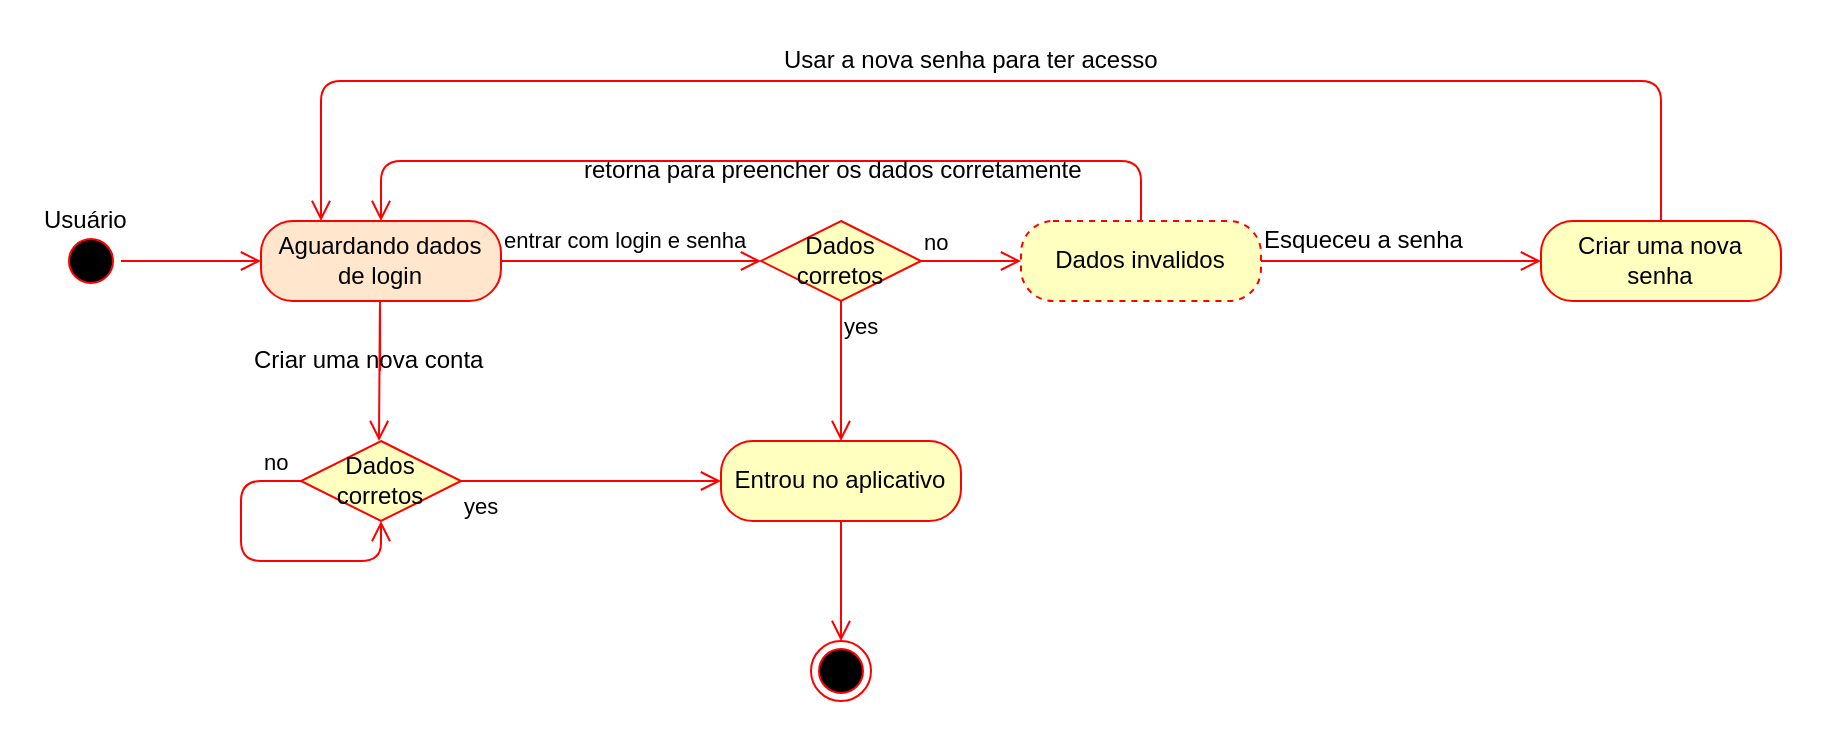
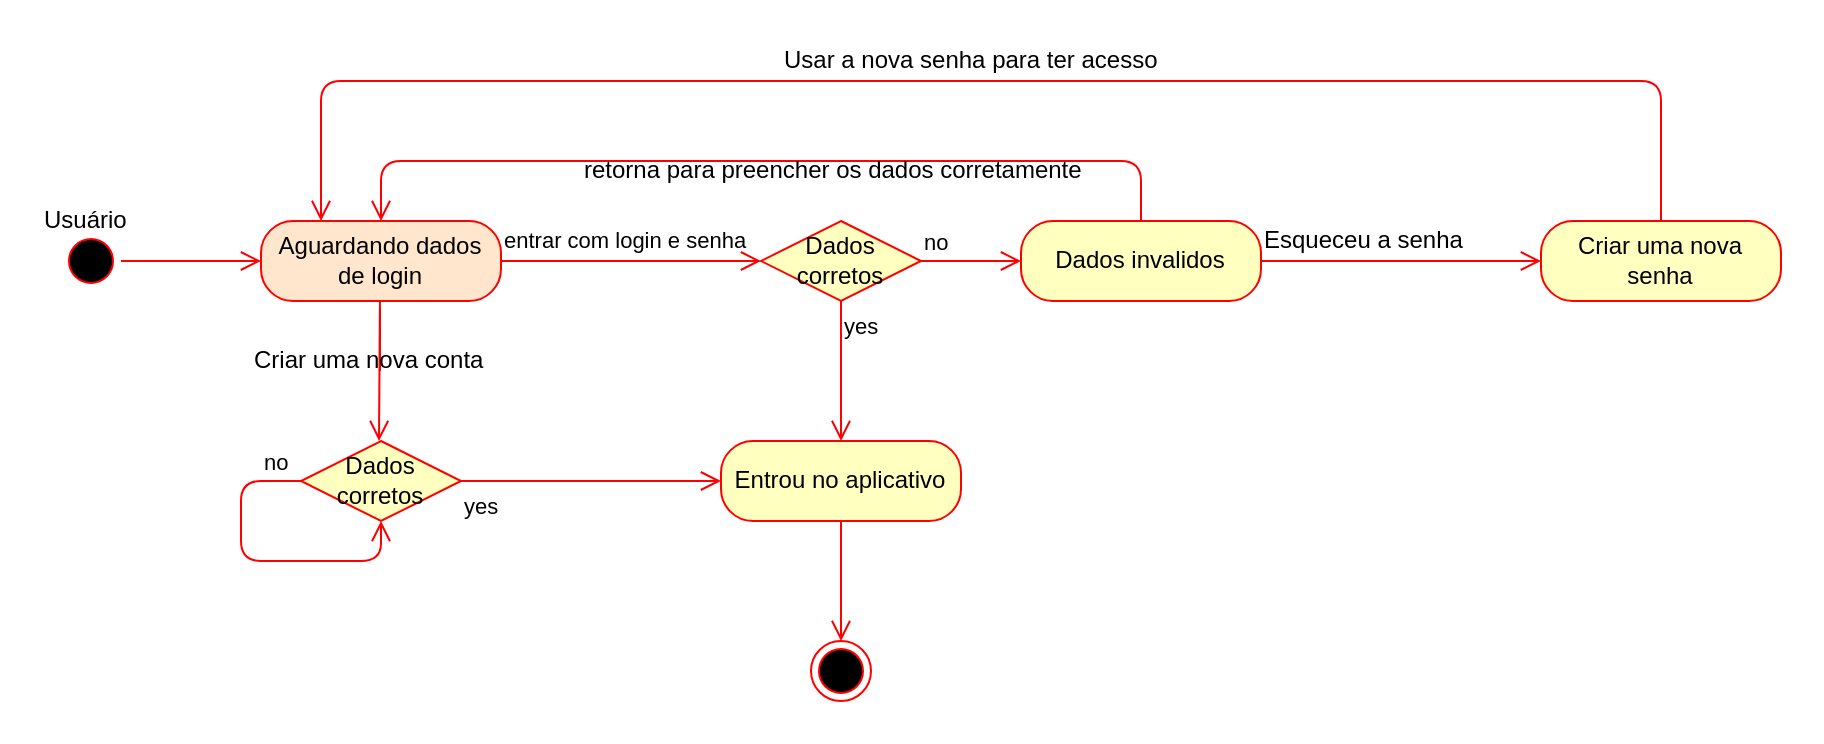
  <mxCell id="0" />
  <mxCell id="1" parent="0" />
  <mxCell id="2" value="" style="ellipse;html=1;shape=startState;fillColor=#000000;strokeColor=#ff0000;" vertex="1" parent="1"><mxGeometry x="30" y="115" width="30" height="30" as="geometry" /></mxCell>
  <mxCell id="3" value="" style="edgeStyle=orthogonalEdgeStyle;html=1;verticalAlign=bottom;endArrow=open;endSize=8;strokeColor=#ff0000;entryX=0;entryY=0.5;entryDx=0;entryDy=0;" edge="1" parent="1" source="2" target="4"><mxGeometry relative="1" as="geometry"><mxPoint x="125" y="130" as="targetPoint" /></mxGeometry></mxCell>
  <mxCell id="4" value="Aguardando dados de login" style="rounded=1;whiteSpace=wrap;html=1;arcSize=40;fontColor=#000000;fillColor=#ffe6cc;strokeColor=#ff0000;" vertex="1" parent="1"><mxGeometry x="130" y="110" width="120" height="40" as="geometry" /></mxCell>
  <mxCell id="5" value="" style="edgeStyle=orthogonalEdgeStyle;html=1;verticalAlign=bottom;endArrow=open;endSize=8;strokeColor=#ff0000;entryX=0;entryY=0.5;entryDx=0;entryDy=0;" edge="1" parent="1" source="4" target="6"><mxGeometry relative="1" as="geometry"><mxPoint x="370" y="130" as="targetPoint" /></mxGeometry></mxCell>
  <mxCell id="6" value="Dados corretos" style="rhombus;whiteSpace=wrap;html=1;fillColor=#ffffc0;strokeColor=#ff0000;" vertex="1" parent="1"><mxGeometry x="380" y="110" width="80" height="40" as="geometry" /></mxCell>
  <mxCell id="7" value="no" style="edgeStyle=orthogonalEdgeStyle;html=1;align=left;verticalAlign=bottom;endArrow=open;endSize=8;strokeColor=#ff0000;entryX=0;entryY=0.5;entryDx=0;entryDy=0;" edge="1" parent="1" source="6" target="9"><mxGeometry x="-1" relative="1" as="geometry"><mxPoint x="550" y="130" as="targetPoint" /></mxGeometry></mxCell>
  <mxCell id="8" value="yes" style="edgeStyle=orthogonalEdgeStyle;html=1;align=left;verticalAlign=top;endArrow=open;endSize=8;strokeColor=#ff0000;entryX=0.5;entryY=0;entryDx=0;entryDy=0;" edge="1" parent="1" source="6" target="12"><mxGeometry x="-1" relative="1" as="geometry"><mxPoint x="410" y="220" as="targetPoint" /><Array as="points"><mxPoint x="420" y="210" /><mxPoint x="420" y="210" /></Array></mxGeometry></mxCell>
- <mxCell id="9" value="Dados invalidos" style="rounded=1;whiteSpace=wrap;html=1;arcSize=40;fontColor=#000000;fillColor=#ffffc0;strokeColor=#ff0000;dashed=1;" vertex="1" parent="1"><mxGeometry x="510" y="110" width="120" height="40" as="geometry" /></mxCell>
+ <mxCell id="9" value="Dados invalidos" style="rounded=1;whiteSpace=wrap;html=1;arcSize=40;fontColor=#000000;fillColor=#ffffc0;strokeColor=#ff0000;" vertex="1" parent="1"><mxGeometry x="510" y="110" width="120" height="40" as="geometry" /></mxCell>
  <mxCell id="10" value="" style="edgeStyle=orthogonalEdgeStyle;html=1;verticalAlign=bottom;endArrow=open;endSize=8;strokeColor=#ff0000;entryX=0.5;entryY=0;entryDx=0;entryDy=0;exitX=0.5;exitY=0;exitDx=0;exitDy=0;" edge="1" parent="1" source="9" target="4"><mxGeometry relative="1" as="geometry"><mxPoint x="179" y="80" as="targetPoint" /><Array as="points"><mxPoint x="570" y="80" /><mxPoint x="190" y="80" /></Array></mxGeometry></mxCell>
  <mxCell id="11" value="retorna para preencher os dados corretamente" style="text;html=1;resizable=0;points=[];autosize=1;align=left;verticalAlign=top;spacingTop=-4;" vertex="1" parent="1"><mxGeometry x="290" y="75" width="260" height="20" as="geometry" /></mxCell>
  <mxCell id="12" value="Entrou no aplicativo" style="rounded=1;whiteSpace=wrap;html=1;arcSize=40;fontColor=#000000;fillColor=#ffffc0;strokeColor=#ff0000;" vertex="1" parent="1"><mxGeometry x="360" y="220" width="120" height="40" as="geometry" /></mxCell>
  <mxCell id="13" value="" style="edgeStyle=orthogonalEdgeStyle;html=1;verticalAlign=bottom;endArrow=open;endSize=8;strokeColor=#ff0000;entryX=0.5;entryY=0;entryDx=0;entryDy=0;" edge="1" parent="1" source="12" target="14"><mxGeometry relative="1" as="geometry"><mxPoint x="420" y="300" as="targetPoint" /></mxGeometry></mxCell>
  <mxCell id="14" value="" style="ellipse;html=1;shape=endState;fillColor=#000000;strokeColor=#ff0000;" vertex="1" parent="1"><mxGeometry x="405" y="320" width="30" height="30" as="geometry" /></mxCell>
  <mxCell id="15" value="" style="edgeStyle=orthogonalEdgeStyle;html=1;verticalAlign=bottom;endArrow=open;endSize=8;strokeColor=#ff0000;" edge="1" parent="1"><mxGeometry relative="1" as="geometry"><mxPoint x="189" y="220" as="targetPoint" /><mxPoint x="189.5" y="185" as="sourcePoint" /><Array as="points"><mxPoint x="189.5" y="145" /><mxPoint x="189.5" y="145" /></Array></mxGeometry></mxCell>
  <mxCell id="16" value="" style="edgeStyle=orthogonalEdgeStyle;html=1;verticalAlign=bottom;endArrow=open;endSize=8;strokeColor=#ff0000;exitX=1;exitY=0.5;exitDx=0;exitDy=0;" edge="1" parent="1" source="9"><mxGeometry relative="1" as="geometry"><mxPoint x="770" y="130" as="targetPoint" /><mxPoint x="714.833" y="130.333" as="sourcePoint" /><Array as="points"><mxPoint x="700" y="130" /><mxPoint x="700" y="130" /></Array></mxGeometry></mxCell>
  <mxCell id="17" value="Criar uma nova conta" style="text;html=1;resizable=0;points=[];autosize=1;align=left;verticalAlign=top;spacingTop=-4;" vertex="1" parent="1"><mxGeometry x="125" y="170" width="130" height="20" as="geometry" /></mxCell>
  <mxCell id="18" value="&lt;font style=&quot;font-size: 11px&quot;&gt;entrar com login e senha&lt;/font&gt;" style="text;html=1;resizable=0;points=[];autosize=1;align=left;verticalAlign=top;spacingTop=-4;" vertex="1" parent="1"><mxGeometry x="250" y="110" width="140" height="20" as="geometry" /></mxCell>
  <mxCell id="19" value="Dados corretos" style="rhombus;whiteSpace=wrap;html=1;fillColor=#ffffc0;strokeColor=#ff0000;" vertex="1" parent="1"><mxGeometry x="150" y="220" width="80" height="40" as="geometry" /></mxCell>
  <mxCell id="20" value="no" style="edgeStyle=orthogonalEdgeStyle;html=1;align=left;verticalAlign=bottom;endArrow=open;endSize=8;strokeColor=#ff0000;entryX=0.5;entryY=1;entryDx=0;entryDy=0;" edge="1" parent="1" source="19" target="19"><mxGeometry x="-0.75" relative="1" as="geometry"><mxPoint x="190" y="290" as="targetPoint" /><Array as="points"><mxPoint x="120" y="240" /><mxPoint x="120" y="280" /><mxPoint x="190" y="280" /></Array><mxPoint as="offset" /></mxGeometry></mxCell>
  <mxCell id="21" value="yes" style="edgeStyle=orthogonalEdgeStyle;html=1;align=left;verticalAlign=top;endArrow=open;endSize=8;strokeColor=#ff0000;entryX=0;entryY=0.5;entryDx=0;entryDy=0;" edge="1" parent="1" source="19" target="12"><mxGeometry x="-1" relative="1" as="geometry"><mxPoint x="190" y="320" as="targetPoint" /></mxGeometry></mxCell>
  <mxCell id="22" value="Esqueceu a senha" style="text;html=1;resizable=0;points=[];autosize=1;align=left;verticalAlign=top;spacingTop=-4;" vertex="1" parent="1"><mxGeometry x="630" y="110" width="110" height="20" as="geometry" /></mxCell>
  <mxCell id="23" value="Criar uma nova senha" style="rounded=1;whiteSpace=wrap;html=1;arcSize=40;fontColor=#000000;fillColor=#ffffc0;strokeColor=#ff0000;" vertex="1" parent="1"><mxGeometry x="770" y="110" width="120" height="40" as="geometry" /></mxCell>
  <mxCell id="24" value="" style="edgeStyle=orthogonalEdgeStyle;html=1;verticalAlign=bottom;endArrow=open;endSize=8;strokeColor=#ff0000;entryX=0.25;entryY=0;entryDx=0;entryDy=0;" edge="1" parent="1" source="23" target="4"><mxGeometry relative="1" as="geometry"><mxPoint x="160" y="10" as="targetPoint" /><Array as="points"><mxPoint x="830" y="40" /><mxPoint x="160" y="40" /></Array></mxGeometry></mxCell>
  <mxCell id="25" value="Usar a nova senha para ter acesso&amp;nbsp;" style="text;html=1;resizable=0;points=[];autosize=1;align=left;verticalAlign=top;spacingTop=-4;" vertex="1" parent="1"><mxGeometry x="390" y="20" width="210" height="20" as="geometry" /></mxCell>
  <mxCell id="26" value="Usuário" style="text;html=1;resizable=0;points=[];autosize=1;align=left;verticalAlign=top;spacingTop=-4;" vertex="1" parent="1"><mxGeometry x="20" y="100" width="60" height="20" as="geometry" /></mxCell>
